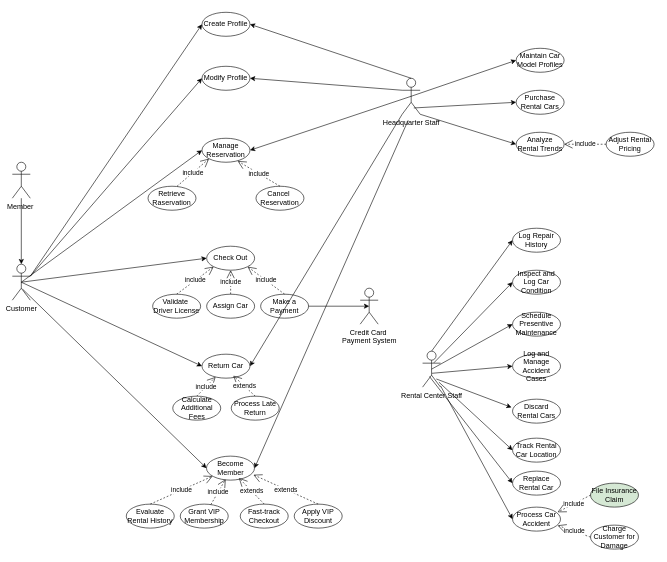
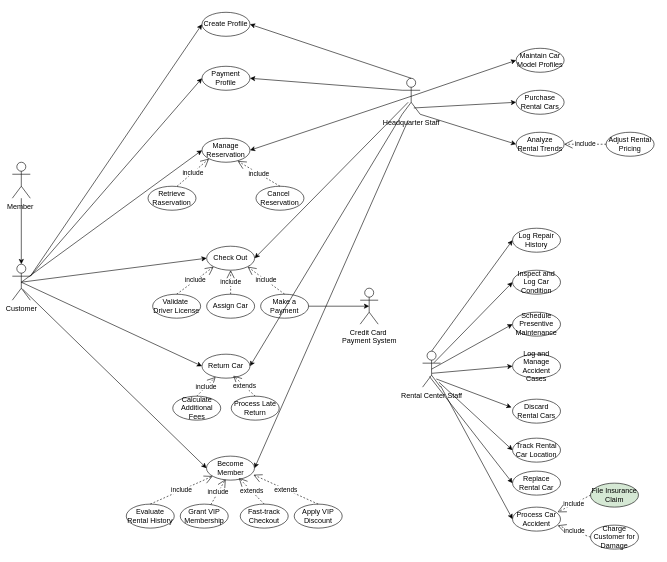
  <mxCell id="0" />
  <mxCell id="1" parent="0" />
  <mxCell id="2" value="Create Profile" style="ellipse;whiteSpace=wrap;html=1;" vertex="1" parent="1"><mxGeometry x="336.25" y="20" width="80" height="40" as="geometry" /></mxCell>
- <mxCell id="3" value="Modify Profile" style="ellipse;whiteSpace=wrap;html=1;" vertex="1" parent="1"><mxGeometry x="336.25" y="110" width="80" height="40" as="geometry" /></mxCell>
+ <mxCell id="3" value="Payment Profile" style="ellipse;whiteSpace=wrap;html=1;" vertex="1" parent="1"><mxGeometry x="336.25" y="110" width="80" height="40" as="geometry" /></mxCell>
  <mxCell id="4" value="Cancel&amp;nbsp;&lt;div&gt;Reservation&lt;/div&gt;" style="ellipse;whiteSpace=wrap;html=1;" vertex="1" parent="1"><mxGeometry x="426.25" y="310" width="80" height="40" as="geometry" /></mxCell>
  <mxCell id="5" value="Retrieve Raservation" style="ellipse;whiteSpace=wrap;html=1;" vertex="1" parent="1"><mxGeometry x="246.25" y="310" width="80" height="40" as="geometry" /></mxCell>
  <mxCell id="6" value="Manage&lt;div&gt;Reservation&lt;/div&gt;" style="ellipse;whiteSpace=wrap;html=1;" vertex="1" parent="1"><mxGeometry x="336.25" y="230" width="80" height="40" as="geometry" /></mxCell>
  <mxCell id="7" value="Make a Payment" style="ellipse;whiteSpace=wrap;html=1;" vertex="1" parent="1"><mxGeometry x="434" y="490" width="80" height="40" as="geometry" /></mxCell>
  <mxCell id="8" value="Validate&amp;nbsp;&lt;div&gt;Driver License&lt;/div&gt;" style="ellipse;whiteSpace=wrap;html=1;" vertex="1" parent="1"><mxGeometry x="254" y="490" width="80" height="40" as="geometry" /></mxCell>
  <mxCell id="9" value="Assign Car" style="ellipse;whiteSpace=wrap;html=1;" vertex="1" parent="1"><mxGeometry x="344" y="490" width="80" height="40" as="geometry" /></mxCell>
  <mxCell id="10" value="Check Out" style="ellipse;whiteSpace=wrap;html=1;" vertex="1" parent="1"><mxGeometry x="344" y="410" width="80" height="40" as="geometry" /></mxCell>
  <mxCell id="11" value="Calculate&lt;div&gt;Additional Fees&lt;/div&gt;" style="ellipse;whiteSpace=wrap;html=1;" vertex="1" parent="1"><mxGeometry x="287.5" y="660" width="80" height="40" as="geometry" /></mxCell>
  <mxCell id="12" value="Process Late Return" style="ellipse;whiteSpace=wrap;html=1;" vertex="1" parent="1"><mxGeometry x="385" y="660" width="80" height="40" as="geometry" /></mxCell>
  <mxCell id="13" value="Return Car" style="ellipse;whiteSpace=wrap;html=1;" vertex="1" parent="1"><mxGeometry x="336.25" y="590" width="80" height="40" as="geometry" /></mxCell>
  <mxCell id="14" value="Fast-track Checkout" style="ellipse;whiteSpace=wrap;html=1;" vertex="1" parent="1"><mxGeometry x="400" y="840" width="80" height="40" as="geometry" /></mxCell>
  <mxCell id="15" value="Evaluate Rental History" style="ellipse;whiteSpace=wrap;html=1;" vertex="1" parent="1"><mxGeometry x="210" y="840" width="80" height="40" as="geometry" /></mxCell>
  <mxCell id="16" value="Grant VIP Membership" style="ellipse;whiteSpace=wrap;html=1;" vertex="1" parent="1"><mxGeometry x="300" y="840" width="80" height="40" as="geometry" /></mxCell>
  <mxCell id="17" value="Become Member" style="ellipse;whiteSpace=wrap;html=1;" vertex="1" parent="1"><mxGeometry x="343.75" y="760" width="80" height="40" as="geometry" /></mxCell>
  <mxCell id="18" value="Apply VIP Discount" style="ellipse;whiteSpace=wrap;html=1;" vertex="1" parent="1"><mxGeometry x="490" y="840" width="80" height="40" as="geometry" /></mxCell>
  <mxCell id="19" value="Member&amp;nbsp;&lt;div&gt;&lt;br&gt;&lt;/div&gt;" style="shape=umlActor;verticalLabelPosition=bottom;verticalAlign=top;html=1;" vertex="1" parent="1"><mxGeometry x="20" y="270" width="30" height="60" as="geometry" /></mxCell>
  <mxCell id="20" value="Customer" style="shape=umlActor;verticalLabelPosition=bottom;verticalAlign=top;html=1;" vertex="1" parent="1"><mxGeometry x="20" y="440" width="30" height="60" as="geometry" /></mxCell>
  <mxCell id="21" value="Rental Center Staff" style="shape=umlActor;verticalLabelPosition=bottom;verticalAlign=top;html=1;" vertex="1" parent="1"><mxGeometry x="704" y="585" width="30" height="60" as="geometry" /></mxCell>
  <mxCell id="22" value="" style="endArrow=classic;html=1;rounded=0;entryX=0.5;entryY=0;entryDx=0;entryDy=0;entryPerimeter=0;" edge="1" parent="1" source="19" target="20"><mxGeometry width="50" height="50" relative="1" as="geometry"><mxPoint x="22.5" y="345" as="sourcePoint" /><mxPoint x="190" y="300" as="targetPoint" /></mxGeometry></mxCell>
  <mxCell id="23" value="" style="endArrow=classic;html=1;rounded=0;exitX=1;exitY=0.333;exitDx=0;exitDy=0;exitPerimeter=0;entryX=0;entryY=0.5;entryDx=0;entryDy=0;" edge="1" parent="1" source="20" target="2"><mxGeometry width="50" height="50" relative="1" as="geometry"><mxPoint x="70" y="470" as="sourcePoint" /><mxPoint x="120" y="420" as="targetPoint" /></mxGeometry></mxCell>
  <mxCell id="24" value="" style="endArrow=classic;html=1;rounded=0;exitX=1;exitY=0.333;exitDx=0;exitDy=0;exitPerimeter=0;entryX=0;entryY=0.5;entryDx=0;entryDy=0;" edge="1" parent="1" source="20" target="3"><mxGeometry width="50" height="50" relative="1" as="geometry"><mxPoint x="60" y="470" as="sourcePoint" /><mxPoint x="346" y="50" as="targetPoint" /></mxGeometry></mxCell>
  <mxCell id="25" value="" style="endArrow=classic;html=1;rounded=0;exitX=0.5;exitY=0.5;exitDx=0;exitDy=0;exitPerimeter=0;entryX=0;entryY=0.5;entryDx=0;entryDy=0;" edge="1" parent="1" source="20" target="6"><mxGeometry width="50" height="50" relative="1" as="geometry"><mxPoint x="60" y="470" as="sourcePoint" /><mxPoint x="346" y="140" as="targetPoint" /></mxGeometry></mxCell>
  <mxCell id="26" value="" style="endArrow=classic;html=1;rounded=0;exitX=0.5;exitY=0.5;exitDx=0;exitDy=0;exitPerimeter=0;entryX=0;entryY=0.5;entryDx=0;entryDy=0;" edge="1" parent="1" source="20" target="10"><mxGeometry width="50" height="50" relative="1" as="geometry"><mxPoint x="45" y="480" as="sourcePoint" /><mxPoint x="346" y="260" as="targetPoint" /></mxGeometry></mxCell>
  <mxCell id="27" value="" style="endArrow=classic;html=1;rounded=0;exitX=0.5;exitY=0.5;exitDx=0;exitDy=0;exitPerimeter=0;entryX=0;entryY=0.5;entryDx=0;entryDy=0;" edge="1" parent="1" source="20" target="13"><mxGeometry width="50" height="50" relative="1" as="geometry"><mxPoint x="45" y="480" as="sourcePoint" /><mxPoint x="354" y="440" as="targetPoint" /></mxGeometry></mxCell>
  <mxCell id="28" value="" style="endArrow=classic;html=1;rounded=0;exitX=0.579;exitY=0.697;exitDx=0;exitDy=0;exitPerimeter=0;entryX=0;entryY=0.5;entryDx=0;entryDy=0;" edge="1" parent="1" source="20" target="17"><mxGeometry width="50" height="50" relative="1" as="geometry"><mxPoint x="45" y="480" as="sourcePoint" /><mxPoint x="346" y="620" as="targetPoint" /></mxGeometry></mxCell>
  <mxCell id="29" value="include" style="endArrow=open;endSize=12;dashed=1;html=1;rounded=0;exitX=0.605;exitY=0.001;exitDx=0;exitDy=0;exitPerimeter=0;entryX=0;entryY=1;entryDx=0;entryDy=0;" edge="1" parent="1" source="5" target="6"><mxGeometry width="160" relative="1" as="geometry"><mxPoint x="280" y="260" as="sourcePoint" /><mxPoint x="440" y="260" as="targetPoint" /></mxGeometry></mxCell>
  <mxCell id="30" value="include" style="endArrow=open;endSize=12;dashed=1;html=1;rounded=0;exitX=0.5;exitY=0;exitDx=0;exitDy=0;entryX=0.743;entryY=0.949;entryDx=0;entryDy=0;entryPerimeter=0;" edge="1" parent="1" source="4" target="6"><mxGeometry width="160" relative="1" as="geometry"><mxPoint x="315" y="330" as="sourcePoint" /><mxPoint x="368" y="284" as="targetPoint" /></mxGeometry></mxCell>
  <mxCell id="31" value="include" style="endArrow=open;endSize=12;dashed=1;html=1;rounded=0;exitX=0.5;exitY=0;exitDx=0;exitDy=0;entryX=0;entryY=1;entryDx=0;entryDy=0;" edge="1" parent="1" source="8" target="10"><mxGeometry width="160" relative="1" as="geometry"><mxPoint x="325" y="340" as="sourcePoint" /><mxPoint x="378" y="294" as="targetPoint" /></mxGeometry></mxCell>
  <mxCell id="32" value="include" style="endArrow=open;endSize=12;dashed=1;html=1;rounded=0;exitX=0.5;exitY=0;exitDx=0;exitDy=0;" edge="1" parent="1" source="9"><mxGeometry width="160" relative="1" as="geometry"><mxPoint x="335" y="350" as="sourcePoint" /><mxPoint x="384" y="450" as="targetPoint" /></mxGeometry></mxCell>
  <mxCell id="33" value="include" style="endArrow=open;endSize=12;dashed=1;html=1;rounded=0;exitX=0.5;exitY=0;exitDx=0;exitDy=0;entryX=1;entryY=1;entryDx=0;entryDy=0;" edge="1" parent="1" source="7" target="10"><mxGeometry width="160" relative="1" as="geometry"><mxPoint x="345" y="360" as="sourcePoint" /><mxPoint x="398" y="314" as="targetPoint" /></mxGeometry></mxCell>
  <mxCell id="34" value="include" style="endArrow=open;endSize=12;dashed=1;html=1;rounded=0;exitX=0.5;exitY=0;exitDx=0;exitDy=0;" edge="1" parent="1" source="11" target="13"><mxGeometry width="160" relative="1" as="geometry"><mxPoint x="355" y="370" as="sourcePoint" /><mxPoint x="408" y="324" as="targetPoint" /></mxGeometry></mxCell>
  <mxCell id="35" value="extends" style="endArrow=open;endSize=12;dashed=1;html=1;rounded=0;exitX=0.5;exitY=0;exitDx=0;exitDy=0;entryX=0.651;entryY=0.896;entryDx=0;entryDy=0;entryPerimeter=0;" edge="1" parent="1" source="12" target="13"><mxGeometry x="0.008" width="160" relative="1" as="geometry"><mxPoint x="365" y="380" as="sourcePoint" /><mxPoint x="418" y="334" as="targetPoint" /><mxPoint as="offset" /></mxGeometry></mxCell>
  <mxCell id="36" value="include" style="endArrow=open;endSize=12;dashed=1;html=1;rounded=0;exitX=0.5;exitY=0;exitDx=0;exitDy=0;" edge="1" parent="1" source="15" target="17"><mxGeometry width="160" relative="1" as="geometry"><mxPoint x="375" y="390" as="sourcePoint" /><mxPoint x="428" y="344" as="targetPoint" /></mxGeometry></mxCell>
  <mxCell id="37" value="include" style="endArrow=open;endSize=12;dashed=1;html=1;rounded=0;entryX=0.399;entryY=0.962;entryDx=0;entryDy=0;entryPerimeter=0;" edge="1" parent="1" source="16" target="17"><mxGeometry width="160" relative="1" as="geometry"><mxPoint x="385" y="400" as="sourcePoint" /><mxPoint x="438" y="354" as="targetPoint" /></mxGeometry></mxCell>
  <mxCell id="38" value="extends" style="endArrow=open;endSize=12;dashed=1;html=1;rounded=0;exitX=0.5;exitY=0;exitDx=0;exitDy=0;entryX=0.675;entryY=0.909;entryDx=0;entryDy=0;entryPerimeter=0;" edge="1" parent="1" source="14" target="17"><mxGeometry width="160" relative="1" as="geometry"><mxPoint x="435" y="670" as="sourcePoint" /><mxPoint x="398" y="636" as="targetPoint" /></mxGeometry></mxCell>
  <mxCell id="39" value="extends" style="endArrow=open;endSize=12;dashed=1;html=1;rounded=0;exitX=0.5;exitY=0;exitDx=0;exitDy=0;entryX=0.978;entryY=0.778;entryDx=0;entryDy=0;entryPerimeter=0;" edge="1" parent="1" source="18" target="17"><mxGeometry width="160" relative="1" as="geometry"><mxPoint x="445" y="680" as="sourcePoint" /><mxPoint x="408" y="646" as="targetPoint" /></mxGeometry></mxCell>
  <mxCell id="40" value="Credit Card&amp;nbsp;&lt;div&gt;Payment System&lt;/div&gt;" style="shape=umlActor;verticalLabelPosition=bottom;verticalAlign=top;html=1;" vertex="1" parent="1"><mxGeometry x="600" y="480" width="30" height="60" as="geometry" /></mxCell>
  <mxCell id="41" value="" style="endArrow=classic;html=1;rounded=0;exitX=1;exitY=0.5;exitDx=0;exitDy=0;entryX=0.5;entryY=0.5;entryDx=0;entryDy=0;entryPerimeter=0;" edge="1" parent="1" source="7" target="40"><mxGeometry width="50" height="50" relative="1" as="geometry"><mxPoint x="500" y="490" as="sourcePoint" /><mxPoint x="550" y="445" as="targetPoint" /></mxGeometry></mxCell>
  <mxCell id="42" value="Purchase Rent&lt;span style=&quot;color: rgba(0, 0, 0, 0); font-family: monospace; font-size: 0px; text-align: start; text-wrap-mode: nowrap;&quot;&gt;%3CmxGraphModel%3E%3Croot%3E%3CmxCell%20id%3D%220%22%2F%3E%3CmxCell%20id%3D%221%22%20parent%3D%220%22%2F%3E%3CmxCell%20id%3D%222%22%20value%3D%22Log%20Fuel%20Refill%22%20style%3D%22ellipse%3BwhiteSpace%3Dwrap%3Bhtml%3D1%3B%22%20vertex%3D%221%22%20parent%3D%221%22%3E%3CmxGeometry%20x%3D%22890%22%20y%3D%22200%22%20width%3D%2280%22%20height%3D%2240%22%20as%3D%22geometry%22%2F%3E%3C%2FmxCell%3E%3C%2Froot%3E%3C%2FmxGraphModel%3E&lt;/span&gt;al Cars&lt;span style=&quot;color: rgba(0, 0, 0, 0); font-family: monospace; font-size: 0px; text-align: start; text-wrap-mode: nowrap;&quot;&gt;%3CmxGraphModel%3E%3Croot%3E%3CmxCell%20id%3D%220%22%2F%3E%3CmxCell%20id%3D%221%22%20parent%3D%220%22%2F%3E%3CmxCell%20id%3D%222%22%20value%3D%22Log%20Fuel%20Refill%22%20style%3D%22ellipse%3BwhiteSpace%3Dwrap%3Bhtml%3D1%3B%22%20vertex%3D%221%22%20parent%3D%221%22%3E%3CmxGeometry%20x%3D%22890%22%20y%3D%22200%22%20width%3D%2280%22%20height%3D%2240%22%20as%3D%22geometry%22%2F%3E%3C%2FmxCell%3E%3C%2Froot%3E%3C%2FmxGraphModel%3E&lt;/span&gt;&lt;span style=&quot;color: rgba(0, 0, 0, 0); font-family: monospace; font-size: 0px; text-align: start; text-wrap-mode: nowrap;&quot;&gt;%3CmxGraphModel%3E%3Croot%3E%3CmxCell%20id%3D%220%22%2F%3E%3CmxCell%20id%3D%221%22%20parent%3D%220%22%2F%3E%3CmxCell%20id%3D%222%22%20value%3D%22Log%20Fuel%20Refill%22%20style%3D%22ellipse%3BwhiteSpace%3Dwrap%3Bhtml%3D1%3B%22%20vertex%3D%221%22%20parent%3D%221%22%3E%3CmxGeometry%20x%3D%22890%22%20y%3D%22200%22%20width%3D%2280%22%20height%3D%2240%22%20as%3D%22geometry%22%2F%3E%3C%2FmxCell%3E%3C%2Froot%3E%3C%2FmxGraphModel%3E&lt;/span&gt;" style="ellipse;whiteSpace=wrap;html=1;" vertex="1" parent="1"><mxGeometry x="860" y="150" width="80" height="40" as="geometry" /></mxCell>
  <mxCell id="43" value="Log Repair History" style="ellipse;whiteSpace=wrap;html=1;" vertex="1" parent="1"><mxGeometry x="854" y="380" width="80" height="40" as="geometry" /></mxCell>
  <mxCell id="44" value="Inspect and Log Car Condition" style="ellipse;whiteSpace=wrap;html=1;" vertex="1" parent="1"><mxGeometry x="854" y="450" width="80" height="40" as="geometry" /></mxCell>
  <mxCell id="45" value="Log and Manage Accident Cases" style="ellipse;whiteSpace=wrap;html=1;" vertex="1" parent="1"><mxGeometry x="854" y="590" width="80" height="40" as="geometry" /></mxCell>
  <mxCell id="46" value="Schedule Presentive Maintenance" style="ellipse;whiteSpace=wrap;html=1;" vertex="1" parent="1"><mxGeometry x="854" y="520" width="80" height="40" as="geometry" /></mxCell>
  <mxCell id="47" value="Maintain Car Model Profiles" style="ellipse;whiteSpace=wrap;html=1;" vertex="1" parent="1"><mxGeometry x="860" y="80" width="80" height="40" as="geometry" /></mxCell>
  <mxCell id="48" value="Discard Rental Cars" style="ellipse;whiteSpace=wrap;html=1;" vertex="1" parent="1"><mxGeometry x="854" y="665" width="80" height="40" as="geometry" /></mxCell>
  <mxCell id="49" value="" style="endArrow=classic;html=1;rounded=0;exitX=0.5;exitY=0;exitDx=0;exitDy=0;exitPerimeter=0;entryX=0;entryY=0.5;entryDx=0;entryDy=0;" edge="1" parent="1" source="21" target="43"><mxGeometry width="50" height="50" relative="1" as="geometry"><mxPoint x="744" y="495" as="sourcePoint" /><mxPoint x="794" y="445" as="targetPoint" /></mxGeometry></mxCell>
  <mxCell id="50" value="" style="endArrow=classic;html=1;rounded=0;exitX=0.625;exitY=0.325;exitDx=0;exitDy=0;exitPerimeter=0;entryX=0;entryY=0.5;entryDx=0;entryDy=0;" edge="1" parent="1" source="21" target="44"><mxGeometry width="50" height="50" relative="1" as="geometry"><mxPoint x="729" y="595" as="sourcePoint" /><mxPoint x="864" y="410" as="targetPoint" /></mxGeometry></mxCell>
  <mxCell id="51" value="" style="endArrow=classic;html=1;rounded=0;exitX=0.5;exitY=0.5;exitDx=0;exitDy=0;exitPerimeter=0;entryX=0;entryY=0.5;entryDx=0;entryDy=0;" edge="1" parent="1" source="21" target="46"><mxGeometry width="50" height="50" relative="1" as="geometry"><mxPoint x="733" y="615" as="sourcePoint" /><mxPoint x="864" y="480" as="targetPoint" /></mxGeometry></mxCell>
  <mxCell id="52" value="" style="endArrow=classic;html=1;rounded=0;exitX=0.523;exitY=0.615;exitDx=0;exitDy=0;exitPerimeter=0;entryX=0;entryY=0.5;entryDx=0;entryDy=0;" edge="1" parent="1" source="21" target="45"><mxGeometry width="50" height="50" relative="1" as="geometry"><mxPoint x="729" y="625" as="sourcePoint" /><mxPoint x="864" y="550" as="targetPoint" /></mxGeometry></mxCell>
  <mxCell id="53" value="" style="endArrow=classic;html=1;rounded=0;exitX=0.768;exitY=0.773;exitDx=0;exitDy=0;exitPerimeter=0;entryX=-0.021;entryY=0.343;entryDx=0;entryDy=0;entryPerimeter=0;" edge="1" parent="1" source="21" target="48"><mxGeometry width="50" height="50" relative="1" as="geometry"><mxPoint x="730" y="632" as="sourcePoint" /><mxPoint x="864" y="620" as="targetPoint" /></mxGeometry></mxCell>
  <mxCell id="54" value="Headquarter Staff" style="shape=umlActor;verticalLabelPosition=bottom;verticalAlign=top;html=1;" vertex="1" parent="1"><mxGeometry x="670" y="130" width="30" height="60" as="geometry" /></mxCell>
  <mxCell id="55" value="Track Rental Car Location" style="ellipse;whiteSpace=wrap;html=1;" vertex="1" parent="1"><mxGeometry x="854" y="730" width="80" height="40" as="geometry" /></mxCell>
  <mxCell id="56" value="Replace Rental Car" style="ellipse;whiteSpace=wrap;html=1;" vertex="1" parent="1"><mxGeometry x="854" y="785" width="80" height="40" as="geometry" /></mxCell>
  <mxCell id="57" value="Process Car Accident" style="ellipse;whiteSpace=wrap;html=1;" vertex="1" parent="1"><mxGeometry x="854" y="845" width="80" height="40" as="geometry" /></mxCell>
  <mxCell id="58" value="File Insurance Claim" style="ellipse;whiteSpace=wrap;html=1;fillColor=#d5e8d4;" vertex="1" parent="1"><mxGeometry x="984" y="805" width="80" height="40" as="geometry" /></mxCell>
  <mxCell id="59" value="Charge Customer for Damage" style="ellipse;whiteSpace=wrap;html=1;" vertex="1" parent="1"><mxGeometry x="984" y="875" width="80" height="40" as="geometry" /></mxCell>
  <mxCell id="60" value="include" style="endArrow=open;endSize=12;dashed=1;html=1;rounded=0;exitX=0;exitY=0.5;exitDx=0;exitDy=0;entryX=0.939;entryY=0.212;entryDx=0;entryDy=0;entryPerimeter=0;" edge="1" parent="1" source="58" target="57"><mxGeometry x="0.008" width="160" relative="1" as="geometry"><mxPoint x="934" y="790" as="sourcePoint" /><mxPoint x="989" y="730" as="targetPoint" /><mxPoint as="offset" /></mxGeometry></mxCell>
  <mxCell id="61" value="include" style="endArrow=open;endSize=12;dashed=1;html=1;rounded=0;exitX=0;exitY=0.5;exitDx=0;exitDy=0;entryX=0.939;entryY=0.764;entryDx=0;entryDy=0;entryPerimeter=0;" edge="1" parent="1" source="59" target="57"><mxGeometry x="0.008" width="160" relative="1" as="geometry"><mxPoint x="994" y="835" as="sourcePoint" /><mxPoint x="939" y="863" as="targetPoint" /><mxPoint as="offset" /></mxGeometry></mxCell>
  <mxCell id="62" value="" style="endArrow=classic;html=1;rounded=0;exitX=0.909;exitY=0.861;exitDx=0;exitDy=0;exitPerimeter=0;entryX=0;entryY=0.5;entryDx=0;entryDy=0;" edge="1" parent="1" source="21" target="55"><mxGeometry width="50" height="50" relative="1" as="geometry"><mxPoint x="737" y="641" as="sourcePoint" /><mxPoint x="862" y="689" as="targetPoint" /></mxGeometry></mxCell>
  <mxCell id="63" value="" style="endArrow=classic;html=1;rounded=0;exitX=0.382;exitY=0.703;exitDx=0;exitDy=0;exitPerimeter=0;entryX=0;entryY=0.5;entryDx=0;entryDy=0;" edge="1" parent="1" source="21" target="56"><mxGeometry width="50" height="50" relative="1" as="geometry"><mxPoint x="741" y="647" as="sourcePoint" /><mxPoint x="864" y="760" as="targetPoint" /></mxGeometry></mxCell>
  <mxCell id="64" value="" style="endArrow=classic;html=1;rounded=0;entryX=0;entryY=0.5;entryDx=0;entryDy=0;" edge="1" parent="1" source="21" target="57"><mxGeometry width="50" height="50" relative="1" as="geometry"><mxPoint x="751" y="657" as="sourcePoint" /><mxPoint x="874" y="770" as="targetPoint" /></mxGeometry></mxCell>
  <mxCell id="65" value="" style="endArrow=classic;html=1;rounded=0;entryX=0;entryY=0.5;entryDx=0;entryDy=0;exitX=0.5;exitY=0.5;exitDx=0;exitDy=0;exitPerimeter=0;" edge="1" parent="1" source="54" target="47"><mxGeometry width="50" height="50" relative="1" as="geometry"><mxPoint x="740" y="-192" as="sourcePoint" /><mxPoint x="860" y="30" as="targetPoint" /></mxGeometry></mxCell>
  <mxCell id="66" value="" style="endArrow=classic;html=1;rounded=0;entryX=0;entryY=0.5;entryDx=0;entryDy=0;exitX=0.646;exitY=0.825;exitDx=0;exitDy=0;exitPerimeter=0;" edge="1" parent="1" source="54" target="42"><mxGeometry width="50" height="50" relative="1" as="geometry"><mxPoint x="715" y="60" as="sourcePoint" /><mxPoint x="870" y="110" as="targetPoint" /></mxGeometry></mxCell>
  <mxCell id="67" value="Analyze Rental Trends" style="ellipse;whiteSpace=wrap;html=1;" vertex="1" parent="1"><mxGeometry x="860" y="220" width="80" height="40" as="geometry" /></mxCell>
  <mxCell id="68" value="Adjust Rental Pricing" style="ellipse;whiteSpace=wrap;html=1;" vertex="1" parent="1"><mxGeometry x="1010" y="220" width="80" height="40" as="geometry" /></mxCell>
  <mxCell id="69" value="" style="endArrow=classic;html=1;rounded=0;entryX=0;entryY=0.5;entryDx=0;entryDy=0;exitX=1;exitY=1;exitDx=0;exitDy=0;exitPerimeter=0;" edge="1" parent="1" source="54" target="67"><mxGeometry width="50" height="50" relative="1" as="geometry"><mxPoint x="719" y="80" as="sourcePoint" /><mxPoint x="870" y="180" as="targetPoint" /></mxGeometry></mxCell>
  <mxCell id="70" value="" style="endArrow=classic;html=1;rounded=0;entryX=1;entryY=0.5;entryDx=0;entryDy=0;exitX=0.5;exitY=0;exitDx=0;exitDy=0;exitPerimeter=0;" edge="1" parent="1" source="54" target="2"><mxGeometry width="50" height="50" relative="1" as="geometry"><mxPoint x="505" y="110" as="sourcePoint" /><mxPoint x="555" y="60" as="targetPoint" /></mxGeometry></mxCell>
  <mxCell id="71" value="" style="endArrow=classic;html=1;rounded=0;entryX=1;entryY=0.5;entryDx=0;entryDy=0;exitX=0;exitY=0.333;exitDx=0;exitDy=0;exitPerimeter=0;" edge="1" parent="1" source="54" target="3"><mxGeometry width="50" height="50" relative="1" as="geometry"><mxPoint x="695" y="140" as="sourcePoint" /><mxPoint x="426" y="50" as="targetPoint" /></mxGeometry></mxCell>
  <mxCell id="72" value="" style="endArrow=classic;html=1;rounded=0;entryX=1;entryY=0.5;entryDx=0;entryDy=0;exitX=0.5;exitY=0.5;exitDx=0;exitDy=0;exitPerimeter=0;" edge="1" parent="1" source="54" target="6"><mxGeometry width="50" height="50" relative="1" as="geometry"><mxPoint x="705" y="150" as="sourcePoint" /><mxPoint x="436" y="60" as="targetPoint" /></mxGeometry></mxCell>
+ <mxCell id="73" value="" style="endArrow=classic;html=1;rounded=0;entryX=1;entryY=0.5;entryDx=0;entryDy=0;exitX=0.333;exitY=0.667;exitDx=0;exitDy=0;exitPerimeter=0;" edge="1" parent="1" source="54" target="10"><mxGeometry width="50" height="50" relative="1" as="geometry"><mxPoint x="695" y="170" as="sourcePoint" /><mxPoint x="426" y="260" as="targetPoint" /></mxGeometry></mxCell>
  <mxCell id="74" value="" style="endArrow=classic;html=1;rounded=0;entryX=1;entryY=0.5;entryDx=0;entryDy=0;exitX=0;exitY=1;exitDx=0;exitDy=0;exitPerimeter=0;" edge="1" parent="1" source="54" target="13"><mxGeometry width="50" height="50" relative="1" as="geometry"><mxPoint x="690" y="180" as="sourcePoint" /><mxPoint x="434" y="440" as="targetPoint" /></mxGeometry></mxCell>
  <mxCell id="75" value="" style="endArrow=classic;html=1;rounded=0;entryX=1;entryY=0.5;entryDx=0;entryDy=0;exitX=0;exitY=1;exitDx=0;exitDy=0;exitPerimeter=0;" edge="1" parent="1" target="17"><mxGeometry width="50" height="50" relative="1" as="geometry"><mxPoint x="680" y="200" as="sourcePoint" /><mxPoint x="426" y="620" as="targetPoint" /></mxGeometry></mxCell>
  <mxCell id="76" value="include" style="endArrow=open;endSize=12;dashed=1;html=1;rounded=0;exitX=0;exitY=0.5;exitDx=0;exitDy=0;entryX=1;entryY=0.5;entryDx=0;entryDy=0;" edge="1" parent="1" source="68" target="67"><mxGeometry x="0.008" width="160" relative="1" as="geometry"><mxPoint x="995" y="242" as="sourcePoint" /><mxPoint x="940" y="270" as="targetPoint" /><mxPoint as="offset" /></mxGeometry></mxCell>
